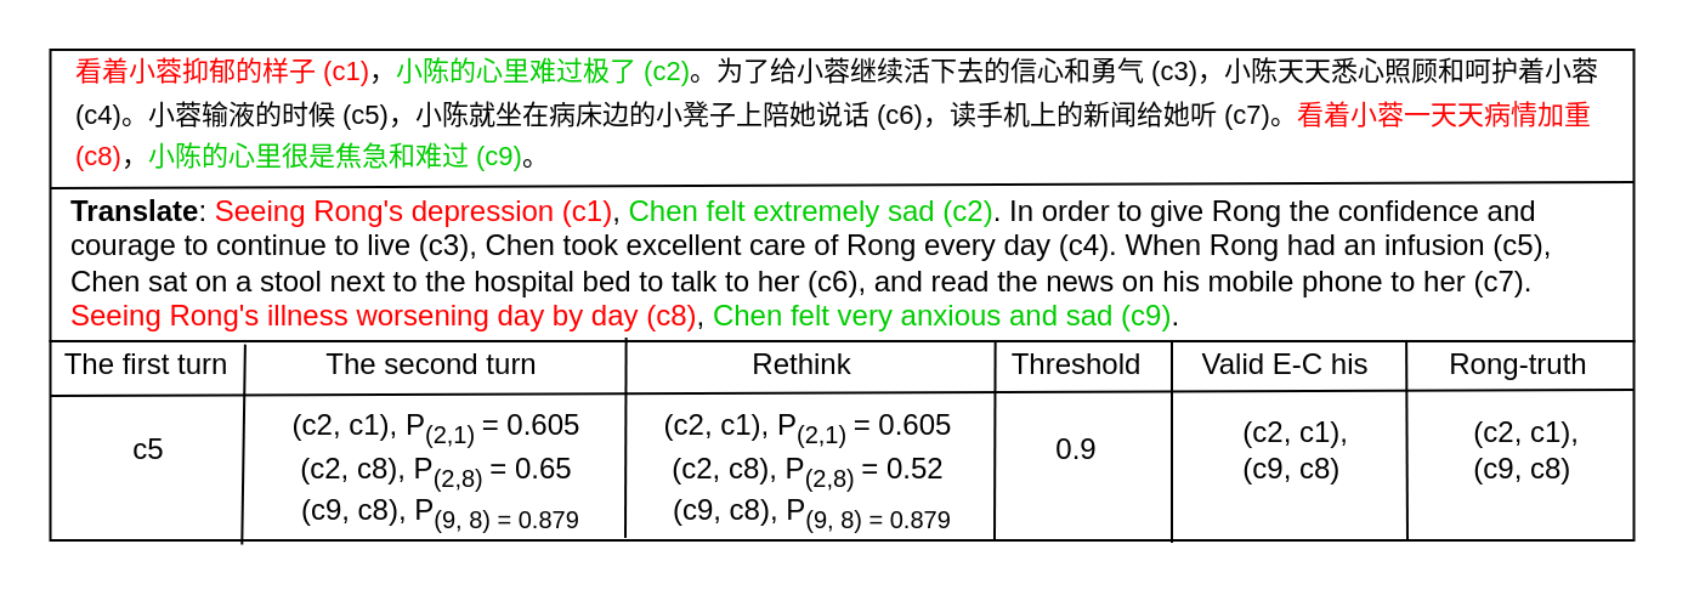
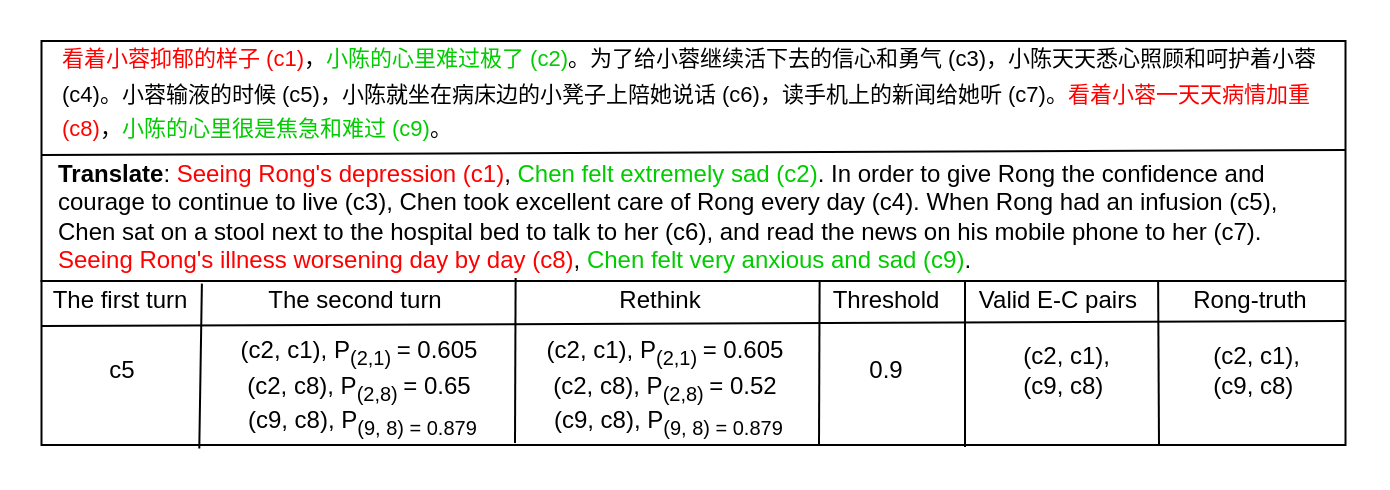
  <mxCell id="0" />
  <mxCell id="1" parent="0" />
  <mxCell id="2" value="" style="rounded=0;whiteSpace=wrap;html=1;shadow=0;glass=0;sketch=0;strokeWidth=1;gradientColor=#FFFFFF;fillColor=none;" vertex="1" parent="1"><mxGeometry x="20.25" y="20" width="652" height="120" as="geometry" /></mxCell>
  <mxCell id="3" value="&lt;p style=&quot;line-height: 140%&quot;&gt;&lt;/p&gt;&lt;b&gt;Translate&lt;/b&gt;: &lt;font color=&quot;#ff0000&quot;&gt;Seeing Rong's depression (c1)&lt;/font&gt;, &lt;font color=&quot;#00cc00&quot;&gt;Chen felt extremely sad (c2)&lt;/font&gt;. In order to give Rong the confidence and courage to continue to live (c3), Chen took excellent care of Rong every day (c4). When Rong had an infusion (c5), Chen sat on a stool next to the hospital bed to talk to her (c6), and read the news on his mobile phone to her (c7). &lt;font color=&quot;#ff0000&quot;&gt;Seeing Rong's illness worsening day by day (c8)&lt;/font&gt;, &lt;font color=&quot;#00cc00&quot;&gt;Chen felt very anxious and sad (c9)&lt;/font&gt;." style="text;html=1;fillColor=none;align=left;verticalAlign=middle;whiteSpace=wrap;rounded=0;strokeWidth=0;" vertex="1" parent="1"><mxGeometry x="26.75" y="75" width="639" height="54" as="geometry" /></mxCell>
  <mxCell id="4" value="Rong-truth" style="text;html=1;strokeColor=none;fillColor=none;align=center;verticalAlign=middle;whiteSpace=wrap;rounded=0;shadow=0;glass=0;sketch=0;" vertex="1" parent="1"><mxGeometry x="584.13" y="140" width="82" height="20" as="geometry" /></mxCell>
  <mxCell id="5" value="&lt;font style=&quot;font-size: 12px&quot;&gt;The first turn&lt;/font&gt;" style="text;html=1;strokeColor=none;fillColor=none;align=center;verticalAlign=middle;whiteSpace=wrap;rounded=0;shadow=0;glass=0;sketch=0;" vertex="1" parent="1"><mxGeometry x="24.38" y="140" width="72.25" height="20" as="geometry" /></mxCell>
  <mxCell id="6" value="The second turn" style="text;html=1;strokeColor=none;fillColor=none;align=center;verticalAlign=middle;whiteSpace=wrap;rounded=0;shadow=0;glass=0;sketch=0;" vertex="1" parent="1"><mxGeometry x="128" y="140" width="99" height="20" as="geometry" /></mxCell>
  <mxCell id="7" value="Rethink" style="text;html=1;strokeColor=none;fillColor=none;align=center;verticalAlign=middle;whiteSpace=wrap;rounded=0;shadow=0;glass=0;sketch=0;" vertex="1" parent="1"><mxGeometry x="290" y="140" width="80" height="20" as="geometry" /></mxCell>
- <mxCell id="8" value="Valid E-C his" style="text;html=1;strokeColor=none;fillColor=none;align=center;verticalAlign=middle;whiteSpace=wrap;rounded=0;shadow=0;glass=0;sketch=0;" vertex="1" parent="1"><mxGeometry x="483" y="140" width="92" height="20" as="geometry" /></mxCell>
+ <mxCell id="8" value="Valid E-C pairs" style="text;html=1;strokeColor=none;fillColor=none;align=center;verticalAlign=middle;whiteSpace=wrap;rounded=0;shadow=0;glass=0;sketch=0;" vertex="1" parent="1"><mxGeometry x="483" y="140" width="92" height="20" as="geometry" /></mxCell>
  <mxCell id="9" value="c5" style="text;html=1;strokeColor=none;fillColor=none;align=center;verticalAlign=middle;whiteSpace=wrap;rounded=0;shadow=0;glass=0;sketch=0;" vertex="1" parent="1"><mxGeometry x="25.5" y="175" width="70" height="20" as="geometry" /></mxCell>
  <mxCell id="10" value="(c2, c1), P&lt;sub&gt;(2,1) &lt;/sub&gt;= 0.605&lt;br&gt;(c2, c8), P&lt;sub&gt;(2,8) &lt;/sub&gt;= 0.65&lt;br&gt;&amp;nbsp;(c9, c8), P&lt;sub&gt;(9, 8) = 0.879&lt;/sub&gt;" style="text;html=1;strokeColor=none;fillColor=none;align=center;verticalAlign=middle;whiteSpace=wrap;rounded=0;shadow=0;glass=0;sketch=0;" vertex="1" parent="1"><mxGeometry x="107" y="167" width="145" height="54" as="geometry" /></mxCell>
  <mxCell id="11" value="(c2, c1), P&lt;sub&gt;(2,1)&amp;nbsp;&lt;/sub&gt;= 0.605&lt;br&gt;(c2, c8), P&lt;sub&gt;(2,8)&amp;nbsp;&lt;/sub&gt;= 0.52&lt;br&gt;&amp;nbsp;(c9, c8), P&lt;sub&gt;(9, 8) = 0.879&lt;/sub&gt;" style="text;html=1;strokeColor=none;fillColor=none;align=center;verticalAlign=middle;whiteSpace=wrap;rounded=0;shadow=0;glass=0;sketch=0;" vertex="1" parent="1"><mxGeometry x="260" y="167" width="145" height="54" as="geometry" /></mxCell>
  <mxCell id="12" value="&amp;nbsp; (c2, c1),&lt;br&gt;&amp;nbsp;(c9, c8)" style="text;html=1;strokeColor=none;fillColor=none;align=center;verticalAlign=middle;whiteSpace=wrap;rounded=0;shadow=0;glass=0;sketch=0;" vertex="1" parent="1"><mxGeometry x="483" y="175" width="94.25" height="20" as="geometry" /></mxCell>
  <mxCell id="13" value="Threshold" style="text;html=1;strokeColor=none;fillColor=none;align=center;verticalAlign=middle;whiteSpace=wrap;rounded=0;shadow=0;glass=0;sketch=0;" vertex="1" parent="1"><mxGeometry x="416" y="140" width="54" height="20" as="geometry" /></mxCell>
  <mxCell id="14" value="0.9" style="text;html=1;strokeColor=none;fillColor=none;align=center;verticalAlign=middle;whiteSpace=wrap;rounded=0;shadow=0;glass=0;sketch=0;" vertex="1" parent="1"><mxGeometry x="423" y="175" width="40" height="20" as="geometry" /></mxCell>
  <mxCell id="15" value="&lt;font style=&quot;line-height: 160% ; font-size: 11px&quot;&gt;&lt;font color=&quot;#ff0000&quot;&gt;看着小蓉抑郁的样子 (c1)&lt;/font&gt;，&lt;font color=&quot;#00cc00&quot;&gt;小陈的心里难过极了 (c2)&lt;/font&gt;。为了给小蓉继续活下去的信心和勇气 (c3)，小陈天天悉心照顾和呵护着小蓉 (c4)。小蓉输液的时候 (c5)，小陈就坐在病床边的小凳子上陪她说话 (c6)，读手机上的新闻给她听 (c7)。&lt;font color=&quot;#ff0000&quot;&gt;看着小蓉一天天病情加重 (c8)&lt;/font&gt;，&lt;font color=&quot;#00cc00&quot;&gt;小陈的心里很是焦急和难过 (c9)&lt;/font&gt;。&lt;/font&gt;" style="text;html=1;strokeColor=none;fillColor=none;align=left;verticalAlign=middle;whiteSpace=wrap;rounded=0;" vertex="1" parent="1"><mxGeometry x="29" y="22" width="641" height="50" as="geometry" /></mxCell>
  <mxCell id="16" value="" style="endArrow=none;html=1;entryX=1;entryY=0.454;entryDx=0;entryDy=0;entryPerimeter=0;" edge="1" parent="1" target="2"><mxGeometry width="50" height="50" relative="1" as="geometry"><mxPoint y="77" as="sourcePoint" x="20" /><mxPoint x="89" y="77" as="targetPoint" /></mxGeometry></mxCell>
  <mxCell id="17" value="&amp;nbsp; (c2, c1), &lt;br&gt;&amp;nbsp;(c9, c8)" style="text;html=1;strokeColor=none;fillColor=none;align=center;verticalAlign=middle;whiteSpace=wrap;rounded=0;shadow=0;glass=0;sketch=0;" vertex="1" parent="1"><mxGeometry x="578" y="175" width="94.25" height="20" as="geometry" /></mxCell>
  <mxCell id="18" value="" style="endArrow=none;html=1;entryX=1;entryY=0.454;entryDx=0;entryDy=0;entryPerimeter=0;" edge="1" parent="1"><mxGeometry width="50" height="50" relative="1" as="geometry"><mxPoint x="20.25" y="162.52" as="sourcePoint" /><mxPoint x="672.5" y="160" as="targetPoint" /></mxGeometry></mxCell>
  <mxCell id="19" value="" style="endArrow=none;html=1;entryX=0.123;entryY=0.016;entryDx=0;entryDy=0;entryPerimeter=0;exitX=0.121;exitY=1.022;exitDx=0;exitDy=0;exitPerimeter=0;endSize=7;startSize=7;" edge="1" parent="1" source="23" target="23"><mxGeometry width="50" height="50" relative="1" as="geometry"><mxPoint x="109" y="302" as="sourcePoint" /><mxPoint x="159" y="252" as="targetPoint" /></mxGeometry></mxCell>
  <mxCell id="20" value="" style="endArrow=none;html=1;entryX=0.123;entryY=0.016;entryDx=0;entryDy=0;entryPerimeter=0;endSize=7;startSize=7;" edge="1" parent="1"><mxGeometry width="50" height="50" relative="1" as="geometry"><mxPoint x="257" y="221" as="sourcePoint" /><mxPoint x="257.306" y="138.512" as="targetPoint" /></mxGeometry></mxCell>
  <mxCell id="21" value="" style="endArrow=none;html=1;entryX=0.123;entryY=0.016;entryDx=0;entryDy=0;entryPerimeter=0;endSize=7;startSize=7;" edge="1" parent="1"><mxGeometry width="50" height="50" relative="1" as="geometry"><mxPoint x="409" y="222" as="sourcePoint" /><mxPoint x="409.306" y="140.002" as="targetPoint" /></mxGeometry></mxCell>
  <mxCell id="22" value="" style="endArrow=none;html=1;entryX=0.123;entryY=0.016;entryDx=0;entryDy=0;entryPerimeter=0;endSize=7;startSize=7;" edge="1" parent="1"><mxGeometry width="50" height="50" relative="1" as="geometry"><mxPoint x="579" y="222" as="sourcePoint" /><mxPoint x="578.556" y="140.002" as="targetPoint" /></mxGeometry></mxCell>
  <mxCell id="23" value="" style="rounded=0;whiteSpace=wrap;html=1;shadow=0;glass=0;sketch=0;strokeColor=#000000;strokeWidth=1;fillColor=none;gradientColor=#FFFFFF;" vertex="1" parent="1"><mxGeometry x="20.25" y="140" width="652" height="82" as="geometry" /></mxCell>
  <mxCell id="24" value="" style="endArrow=none;html=1;startSize=7;endSize=7;" edge="1" parent="1"><mxGeometry width="50" height="50" relative="1" as="geometry"><mxPoint x="482" y="223" as="sourcePoint" /><mxPoint x="482" y="140" as="targetPoint" /></mxGeometry></mxCell>
